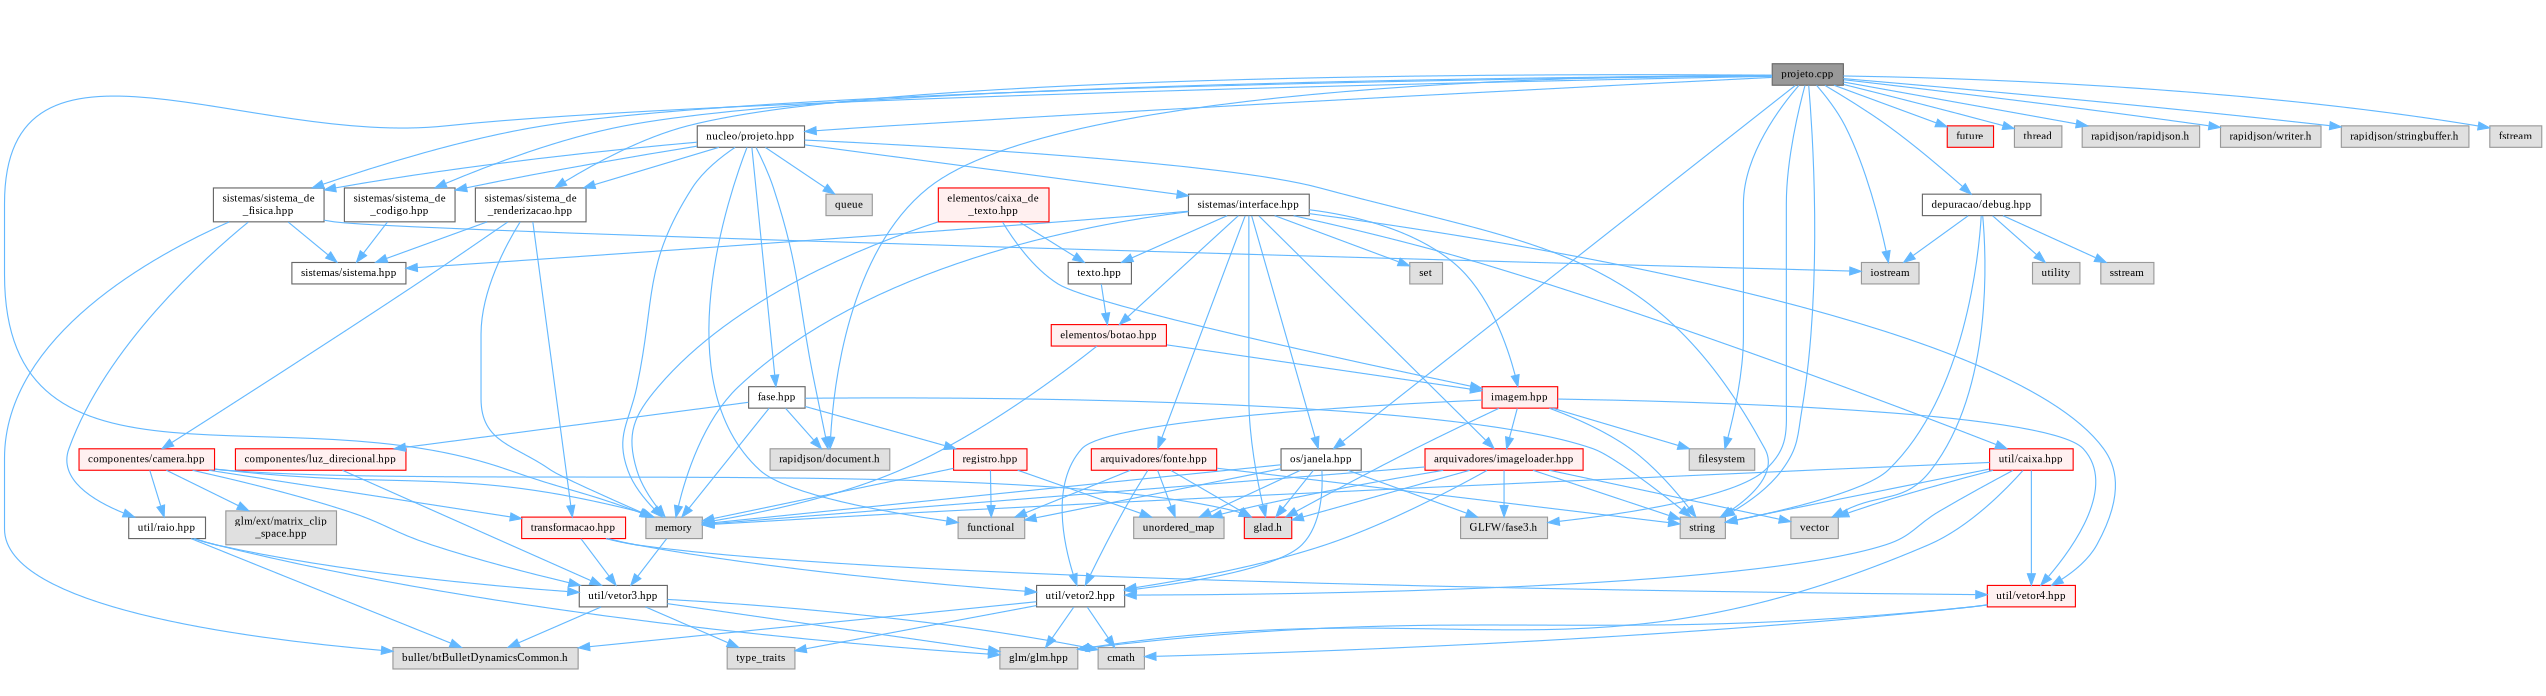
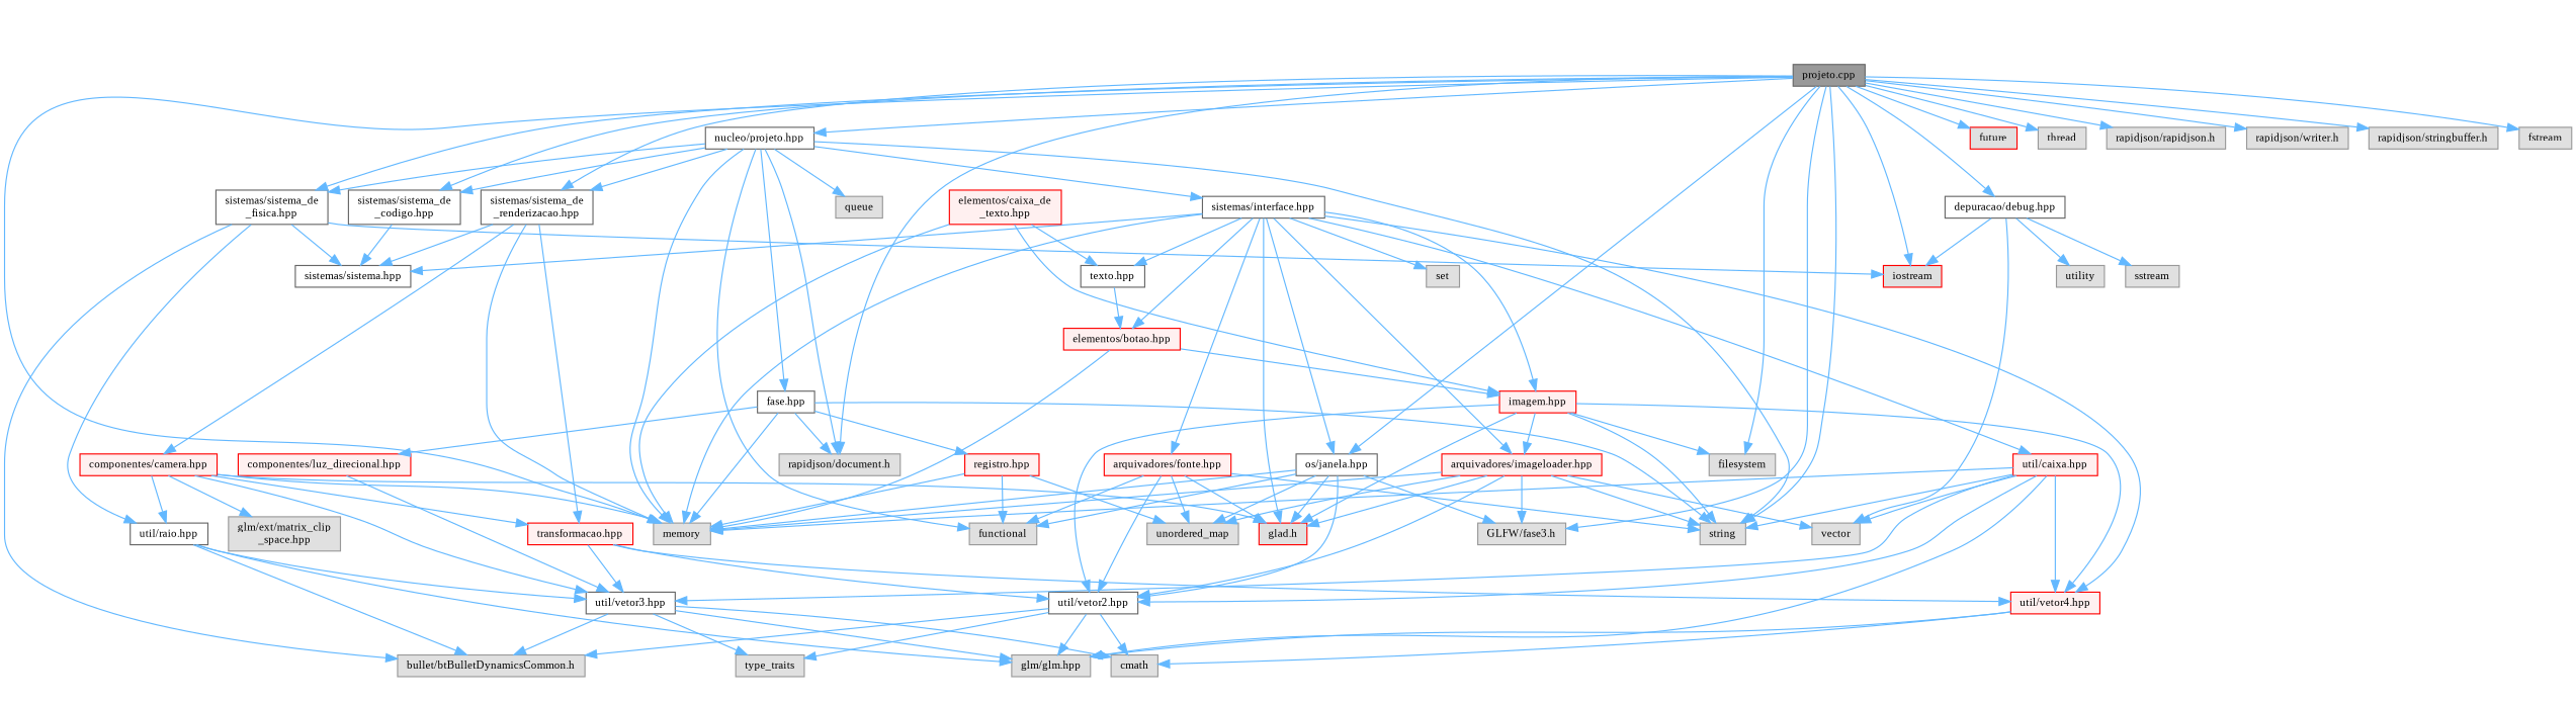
  digraph {
    fontname="Liberation Serif"
    node [color=grey60 fillcolor="#E0E0E0" fontname="Liberation Serif" fontsize=10 shape=box style=filled]
    edge [color=steelblue1 fontname="Liberation Serif" fontsize=10 labelfontname=Helvetica labelfontsize=10 style=solid]
    n1 [color=gray40 fillcolor=grey60 fontcolor=black height=0.2 label="projeto.cpp" width=0.4]
    n2 [color=grey40 fillcolor=white height=0.2 label="os/janela.hpp" width=0.4]
    n3 [height=0.2 label=memory width=0.4]
    n4 [height=0.2 label="GLFW/fase3.h" width=0.4]
    n5 [color=grey40 fillcolor=white height=0.2 label="nucleo/projeto.hpp" width=0.4]
    n6 [height=0.2 label=string width=0.4]
    n7 [height=0.2 label="rapidjson/document.h" width=0.4]
    n8 [color=grey40 fillcolor=white height=0.2 label="sistemas/sistema_de\l_fisica.hpp" width=0.4]
-   n9 [height=0.2 label=iostream width=0.4]
+   n9 [color=red height=0.2 label=iostream width=0.4]
    n10 [color=grey40 fillcolor=white height=0.2 label="sistemas/sistema_de\l_renderizacao.hpp" width=0.4]
    n11 [color=grey40 fillcolor=white height=0.2 label="sistemas/sistema_de\l_codigo.hpp" width=0.4]
    n12 [height=0.2 label=filesystem width=0.4]
    n13 [color=grey40 fillcolor=white height=0.2 label="depuracao/debug.hpp" width=0.4]
    n14 [color=red height=0.2 label=future width=0.4]
    n15 [height=0.2 label=thread width=0.4]
    n16 [height=0.2 label="rapidjson/rapidjson.h" width=0.4]
    n17 [height=0.2 label="rapidjson/writer.h" width=0.4]
    n18 [height=0.2 label="rapidjson/stringbuffer.h" width=0.4]
    n19 [height=0.2 label=fstream width=0.4]
    n20 [height=0.2 label=functional width=0.4]
    n21 [height=0.2 label=unordered_map width=0.4]
    n22 [color=red height=0.2 label="glad.h" width=0.4]
    n23 [color=grey40 fillcolor=white height=0.2 label="util/vetor2.hpp" width=0.4]
    n24 [height=0.2 label=queue width=0.4]
    n25 [color=grey40 fillcolor=white height=0.2 label="fase.hpp" width=0.4]
    n26 [color=grey40 fillcolor=white height=0.2 label="sistemas/interface.hpp" width=0.4]
    n27 [height=0.2 label="bullet/btBulletDynamicsCommon.h" width=0.4]
    n28 [color=grey40 fillcolor=white height=0.2 label="sistemas/sistema.hpp" width=0.4]
    n29 [color=grey40 fillcolor=white height=0.2 label="util/raio.hpp" width=0.4]
    n30 [color=red fillcolor="#FFF0F0" height=0.2 label="componentes/camera.hpp" width=0.4]
    n31 [color=red fillcolor="#FFF0F0" height=0.2 label="transformacao.hpp" width=0.4]
    n32 [height=0.2 label=vector width=0.4]
    n33 [height=0.2 label=utility width=0.4]
    n34 [height=0.2 label=sstream width=0.4]
    n35 [height=0.2 label=cmath width=0.4]
    n36 [height=0.2 label=type_traits width=0.4]
    n37 [height=0.2 label="glm/glm.hpp" width=0.4]
    n38 [color=red fillcolor="#FFF0F0" height=0.2 label="registro.hpp" width=0.4]
    n39 [color=red fillcolor="#FFF0F0" height=0.2 label="componentes/luz_direcional.hpp" width=0.4]
    n40 [color=red fillcolor="#FFF0F0" height=0.2 label="util/vetor4.hpp" width=0.4]
    n41 [height=0.2 label=set width=0.4]
    n42 [color=red fillcolor="#FFF0F0" height=0.2 label="arquivadores/imageloader.hpp" width=0.4]
    n43 [color=red fillcolor="#FFF0F0" height=0.2 label="arquivadores/fonte.hpp" width=0.4]
    n44 [color=red fillcolor="#FFF0F0" height=0.2 label="util/caixa.hpp" width=0.4]
    n45 [color=red fillcolor="#FFF0F0" height=0.2 label="elementos/botao.hpp" width=0.4]
    n46 [color=red fillcolor="#FFF0F0" height=0.2 label="imagem.hpp" width=0.4]
    n47 [color=grey40 fillcolor=white height=0.2 label="texto.hpp" width=0.4]
    n48 [color=grey40 fillcolor=white height=0.2 label="util/vetor3.hpp" width=0.4]
    n49 [height=0.2 label="glm/ext/matrix_clip\l_space.hpp" width=0.4]
    n50 [color=red fillcolor="#FFF0F0" height=0.2 label="elementos/caixa_de\l_texto.hpp" width=0.4]
    n1 -> n2
    n1 -> n3
    n1 -> n4
    n1 -> n5
    n1 -> n6
    n1 -> n7
    n1 -> n8
    n1 -> n9
    n1 -> n10
    n1 -> n11
    n1 -> n12
    n1 -> n13
    n1 -> n14
    n1 -> n15
    n1 -> n16
    n1 -> n17
    n1 -> n18
    n1 -> n19
    n2 -> n3
    n2 -> n4
    n2 -> n20
    n2 -> n21
    n2 -> n22
    n2 -> n23
    n5 -> n3
    n5 -> n6
    n5 -> n7
    n5 -> n8
    n5 -> n10
    n5 -> n11
    n5 -> n20
    n5 -> n24
    n5 -> n25
    n5 -> n26
    n8 -> n9
    n8 -> n27
    n8 -> n28
    n8 -> n29
    n10 -> n3
    n10 -> n28
    n10 -> n30
    n10 -> n31
    n11 -> n28
-   n13 -> n6
    n13 -> n9
    n13 -> n32
    n13 -> n33
    n13 -> n34
    n23 -> n27
    n23 -> n35
    n23 -> n36
    n23 -> n37
    n25 -> n3
    n25 -> n6
    n25 -> n7
    n25 -> n38
    n25 -> n39
    n26 -> n2
    n26 -> n3
    n26 -> n22
    n26 -> n28
    n26 -> n40
    n26 -> n41
    n26 -> n42
    n26 -> n43
    n26 -> n44
    n26 -> n45
    n26 -> n46
    n26 -> n47
    n29 -> n27
    n29 -> n37
    n29 -> n48
    n30 -> n3
    n30 -> n22
    n30 -> n29
    n30 -> n31
    n30 -> n48
    n30 -> n49
    n31 -> n23
    n31 -> n40
    n31 -> n48
    n38 -> n3
    n38 -> n20
    n38 -> n21
    n39 -> n48
    n40 -> n35
    n40 -> n37
    n42 -> n3
    n42 -> n4
    n42 -> n6
    n42 -> n21
    n42 -> n22
    n42 -> n23
    n42 -> n32
    n43 -> n6
    n43 -> n20
    n43 -> n21
    n43 -> n22
    n43 -> n23
    n44 -> n3
    n44 -> n6
    n44 -> n23
    n44 -> n32
    n44 -> n37
    n44 -> n40
-   n3 -> n48
+   n44 -> n48
    n45 -> n3
    n45 -> n46
    n46 -> n6
    n46 -> n12
    n46 -> n22
    n46 -> n23
    n46 -> n40
    n46 -> n42
    n47 -> n45
    n48 -> n27
    n48 -> n35
    n48 -> n36
    n48 -> n37
    n50 -> n3
    n50 -> n46
    n50 -> n47
  }
